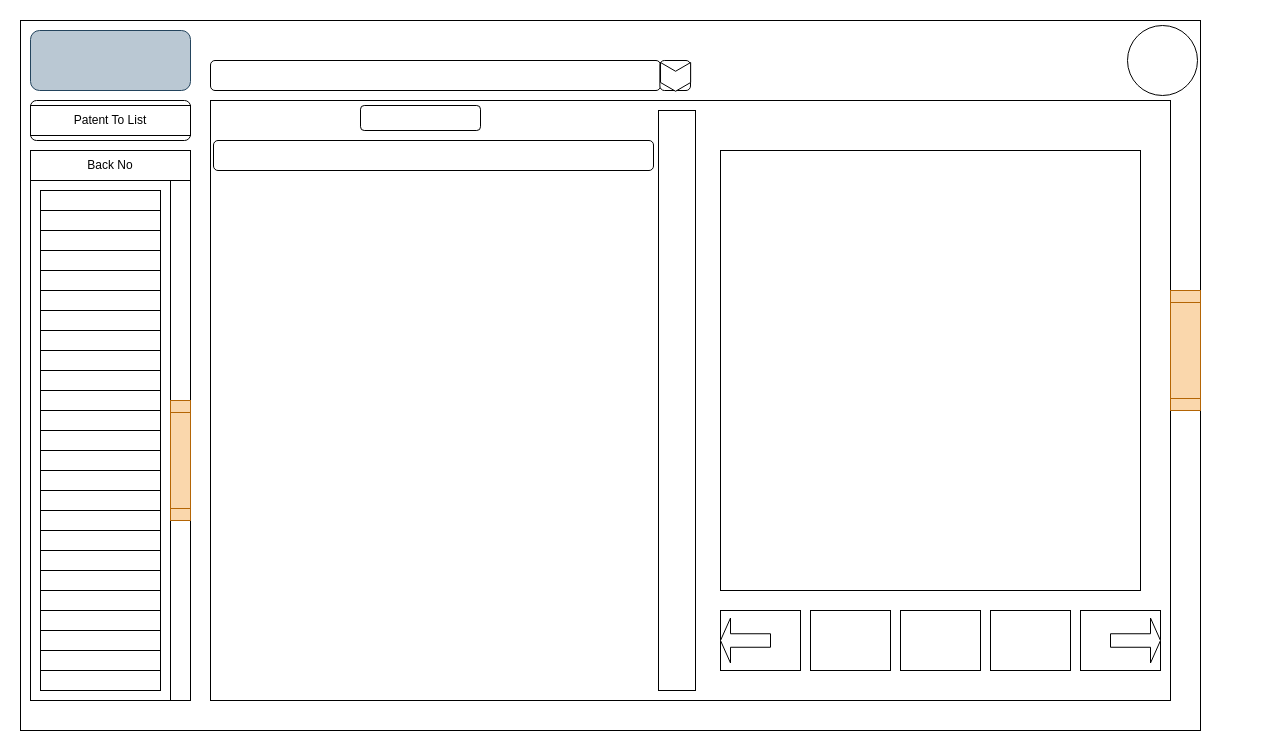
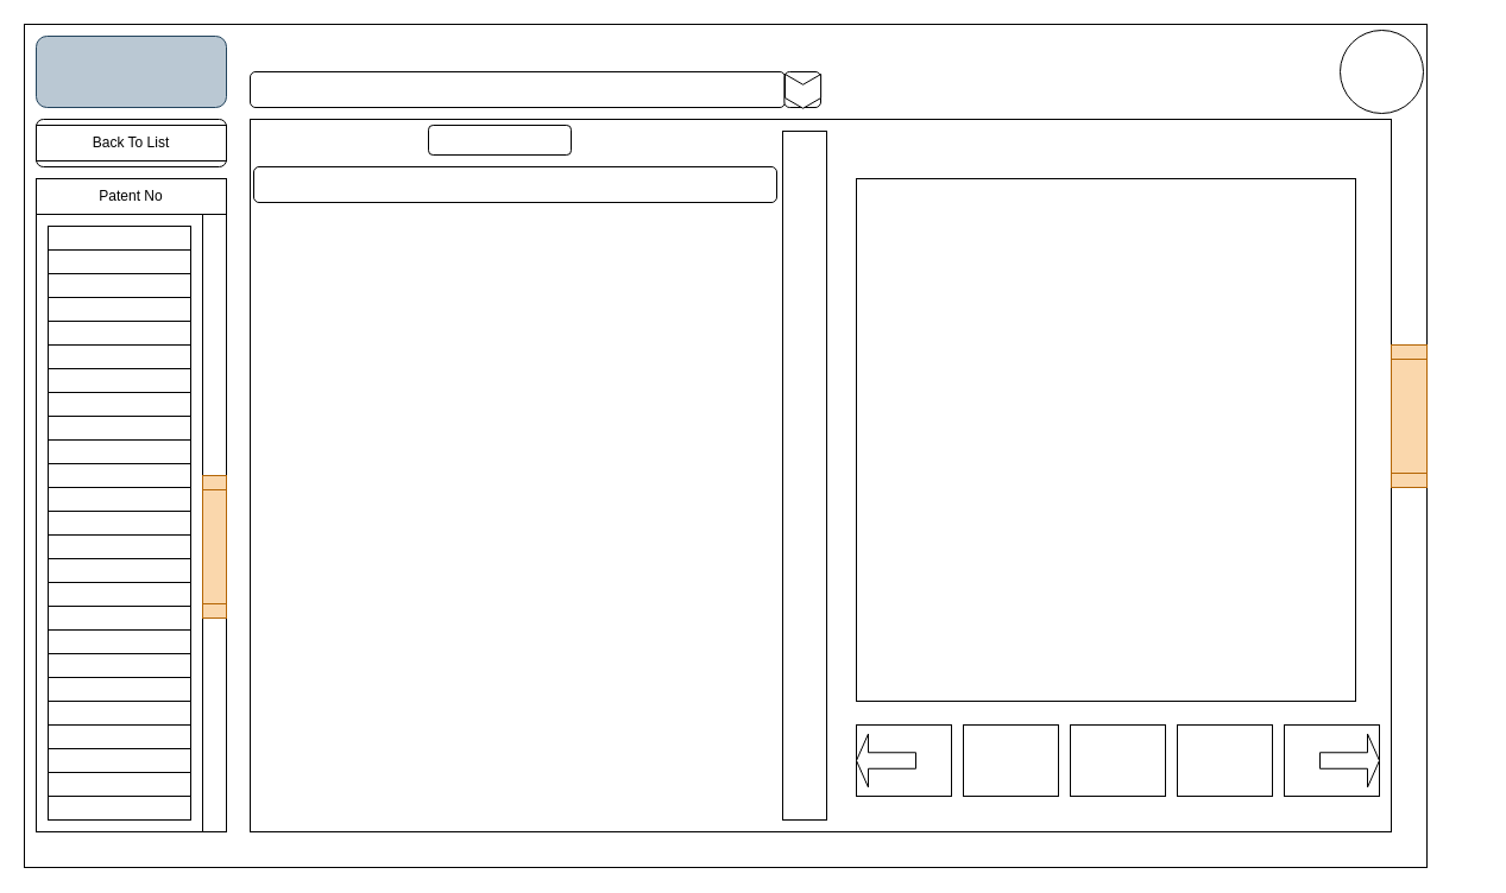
  <mxCell id="0" />
  <mxCell id="1" parent="0" />
  <mxCell id="2" value="" style="rounded=0;whiteSpace=wrap;html=1;" parent="1" vertex="1"><mxGeometry x="20" y="20" width="1180" height="710" as="geometry" /></mxCell>
  <mxCell id="3" value="" style="rounded=0;whiteSpace=wrap;html=1;" parent="1" vertex="1"><mxGeometry x="30" y="180" width="160" height="520" as="geometry" /></mxCell>
  <mxCell id="4" value="" style="rounded=0;whiteSpace=wrap;html=1;" parent="1" vertex="1"><mxGeometry x="170" y="180" width="20" height="520" as="geometry" /></mxCell>
  <mxCell id="5" value="" style="shape=process;whiteSpace=wrap;html=1;backgroundOutline=1;rotation=-90;fillColor=#fad7ac;strokeColor=#b46504;" parent="1" vertex="1"><mxGeometry x="120" y="450" width="120" height="20" as="geometry" /></mxCell>
  <mxCell id="6" value="" style="rounded=0;whiteSpace=wrap;html=1;" parent="1" vertex="1"><mxGeometry x="40" y="190" width="120" height="20" as="geometry" /></mxCell>
  <mxCell id="7" value="" style="rounded=0;whiteSpace=wrap;html=1;" parent="1" vertex="1"><mxGeometry x="40" y="210" width="120" height="20" as="geometry" /></mxCell>
  <mxCell id="8" value="" style="rounded=0;whiteSpace=wrap;html=1;" parent="1" vertex="1"><mxGeometry x="40" y="230" width="120" height="20" as="geometry" /></mxCell>
  <mxCell id="9" value="" style="rounded=0;whiteSpace=wrap;html=1;" parent="1" vertex="1"><mxGeometry x="40" y="250" width="120" height="20" as="geometry" /></mxCell>
  <mxCell id="10" value="" style="rounded=0;whiteSpace=wrap;html=1;" parent="1" vertex="1"><mxGeometry x="40" y="270" width="120" height="20" as="geometry" /></mxCell>
  <mxCell id="11" value="" style="rounded=0;whiteSpace=wrap;html=1;" parent="1" vertex="1"><mxGeometry x="40" y="290" width="120" height="20" as="geometry" /></mxCell>
  <mxCell id="12" value="" style="rounded=0;whiteSpace=wrap;html=1;" parent="1" vertex="1"><mxGeometry x="40" y="310" width="120" height="20" as="geometry" /></mxCell>
  <mxCell id="13" value="" style="rounded=0;whiteSpace=wrap;html=1;" parent="1" vertex="1"><mxGeometry x="40" y="330" width="120" height="20" as="geometry" /></mxCell>
  <mxCell id="14" value="" style="rounded=0;whiteSpace=wrap;html=1;" parent="1" vertex="1"><mxGeometry x="40" y="350" width="120" height="20" as="geometry" /></mxCell>
  <mxCell id="15" value="" style="rounded=0;whiteSpace=wrap;html=1;" parent="1" vertex="1"><mxGeometry x="40" y="370" width="120" height="20" as="geometry" /></mxCell>
  <mxCell id="16" value="" style="rounded=0;whiteSpace=wrap;html=1;" parent="1" vertex="1"><mxGeometry x="40" y="390" width="120" height="20" as="geometry" /></mxCell>
  <mxCell id="17" value="" style="rounded=0;whiteSpace=wrap;html=1;" parent="1" vertex="1"><mxGeometry x="40" y="410" width="120" height="20" as="geometry" /></mxCell>
  <mxCell id="18" value="" style="rounded=0;whiteSpace=wrap;html=1;" parent="1" vertex="1"><mxGeometry x="40" y="430" width="120" height="20" as="geometry" /></mxCell>
  <mxCell id="19" value="" style="rounded=0;whiteSpace=wrap;html=1;" parent="1" vertex="1"><mxGeometry x="40" y="450" width="120" height="20" as="geometry" /></mxCell>
  <mxCell id="20" value="" style="rounded=0;whiteSpace=wrap;html=1;" parent="1" vertex="1"><mxGeometry x="40" y="470" width="120" height="20" as="geometry" /></mxCell>
  <mxCell id="21" value="" style="rounded=0;whiteSpace=wrap;html=1;" parent="1" vertex="1"><mxGeometry x="40" y="490" width="120" height="20" as="geometry" /></mxCell>
  <mxCell id="22" value="" style="rounded=0;whiteSpace=wrap;html=1;" parent="1" vertex="1"><mxGeometry x="40" y="510" width="120" height="20" as="geometry" /></mxCell>
  <mxCell id="23" value="" style="rounded=0;whiteSpace=wrap;html=1;" parent="1" vertex="1"><mxGeometry x="40" y="530" width="120" height="20" as="geometry" /></mxCell>
  <mxCell id="24" value="" style="rounded=0;whiteSpace=wrap;html=1;" parent="1" vertex="1"><mxGeometry x="40" y="550" width="120" height="20" as="geometry" /></mxCell>
  <mxCell id="25" value="" style="rounded=0;whiteSpace=wrap;html=1;" parent="1" vertex="1"><mxGeometry x="40" y="570" width="120" height="20" as="geometry" /></mxCell>
  <mxCell id="26" value="" style="rounded=0;whiteSpace=wrap;html=1;" parent="1" vertex="1"><mxGeometry x="40" y="590" width="120" height="20" as="geometry" /></mxCell>
  <mxCell id="27" value="" style="rounded=0;whiteSpace=wrap;html=1;" parent="1" vertex="1"><mxGeometry x="40" y="610" width="120" height="20" as="geometry" /></mxCell>
  <mxCell id="28" value="" style="rounded=0;whiteSpace=wrap;html=1;" parent="1" vertex="1"><mxGeometry x="40" y="630" width="120" height="20" as="geometry" /></mxCell>
  <mxCell id="29" value="" style="rounded=0;whiteSpace=wrap;html=1;" parent="1" vertex="1"><mxGeometry x="40" y="650" width="120" height="20" as="geometry" /></mxCell>
  <mxCell id="30" value="" style="rounded=0;whiteSpace=wrap;html=1;" parent="1" vertex="1"><mxGeometry x="40" y="670" width="120" height="20" as="geometry" /></mxCell>
  <mxCell id="31" value="" style="rounded=0;whiteSpace=wrap;html=1;" parent="1" vertex="1"><mxGeometry x="30" y="150" width="160" height="30" as="geometry" /></mxCell>
- <mxCell id="32" value="Back No" style="text;html=1;align=center;verticalAlign=middle;whiteSpace=wrap;rounded=0;" parent="1" vertex="1"><mxGeometry x="30" y="150" width="160" height="30" as="geometry" /></mxCell>
+ <mxCell id="32" value="Patent No" style="text;html=1;align=center;verticalAlign=middle;whiteSpace=wrap;rounded=0;" parent="1" vertex="1"><mxGeometry x="30" y="150" width="160" height="30" as="geometry" /></mxCell>
  <mxCell id="33" value="" style="rounded=1;whiteSpace=wrap;html=1;" parent="1" vertex="1"><mxGeometry x="30" y="100" width="160" height="40" as="geometry" /></mxCell>
- <mxCell id="34" value="Patent To List" style="html=1;whiteSpace=wrap;" parent="1" vertex="1"><mxGeometry x="30" y="105" width="160" height="30" as="geometry" /></mxCell>
+ <mxCell id="34" value="Back To List" style="html=1;whiteSpace=wrap;" parent="1" vertex="1"><mxGeometry x="30" y="105" width="160" height="30" as="geometry" /></mxCell>
  <mxCell id="35" value="" style="rounded=0;whiteSpace=wrap;html=1;" parent="1" vertex="1"><mxGeometry x="210" y="100" width="960" height="600" as="geometry" /></mxCell>
  <mxCell id="36" value="" style="shape=process;whiteSpace=wrap;html=1;backgroundOutline=1;rotation=90;fillColor=#fad7ac;strokeColor=#b46504;" parent="1" vertex="1"><mxGeometry x="1125" y="335" width="120" height="30" as="geometry" /></mxCell>
  <mxCell id="37" value="" style="rounded=1;whiteSpace=wrap;html=1;" parent="1" vertex="1"><mxGeometry x="210" y="60" width="450" height="30" as="geometry" /></mxCell>
  <mxCell id="38" value="" style="rounded=1;whiteSpace=wrap;html=1;" parent="1" vertex="1"><mxGeometry x="659.38" y="60" width="30.62" height="30" as="geometry" /></mxCell>
  <mxCell id="39" value="" style="shape=step;perimeter=stepPerimeter;whiteSpace=wrap;html=1;fixedSize=1;rotation=90;size=8.75;" parent="1" vertex="1"><mxGeometry x="660.7" y="61.31" width="28.75" height="30.13" as="geometry" /></mxCell>
  <mxCell id="40" value="" style="ellipse;whiteSpace=wrap;html=1;" parent="1" vertex="1"><mxGeometry x="1127" y="25" width="70" height="70" as="geometry" /></mxCell>
  <mxCell id="41" value="" style="rounded=1;whiteSpace=wrap;html=1;fillColor=#bac8d3;strokeColor=#23445d;" parent="1" vertex="1"><mxGeometry x="30" y="30" width="160" height="60" as="geometry" /></mxCell>
  <mxCell id="42" value="" style="rounded=0;whiteSpace=wrap;html=1;" parent="1" vertex="1"><mxGeometry x="658" y="110" width="37" height="580" as="geometry" /></mxCell>
  <mxCell id="43" value="" style="rounded=0;whiteSpace=wrap;html=1;" parent="1" vertex="1"><mxGeometry x="720" y="150" width="420" height="440" as="geometry" /></mxCell>
  <mxCell id="44" value="" style="rounded=0;whiteSpace=wrap;html=1;" parent="1" vertex="1"><mxGeometry x="720" y="610" width="80" height="60" as="geometry" /></mxCell>
  <mxCell id="45" value="" style="rounded=0;whiteSpace=wrap;html=1;" parent="1" vertex="1"><mxGeometry x="810" y="610" width="80" height="60" as="geometry" /></mxCell>
  <mxCell id="46" value="" style="rounded=0;whiteSpace=wrap;html=1;" parent="1" vertex="1"><mxGeometry x="900" y="610" width="80" height="60" as="geometry" /></mxCell>
  <mxCell id="47" value="" style="rounded=0;whiteSpace=wrap;html=1;" parent="1" vertex="1"><mxGeometry x="990" y="610" width="80" height="60" as="geometry" /></mxCell>
  <mxCell id="48" value="" style="rounded=0;whiteSpace=wrap;html=1;" parent="1" vertex="1"><mxGeometry x="1080" y="610" width="80" height="60" as="geometry" /></mxCell>
  <mxCell id="49" value="" style="shape=singleArrow;whiteSpace=wrap;html=1;" parent="1" vertex="1"><mxGeometry x="1110" y="617.5" width="50" height="45" as="geometry" /></mxCell>
  <mxCell id="50" value="" style="shape=singleArrow;whiteSpace=wrap;html=1;rotation=-180;" parent="1" vertex="1"><mxGeometry x="720" y="617.5" width="50" height="45" as="geometry" /></mxCell>
  <mxCell id="51" value="" style="rounded=1;whiteSpace=wrap;html=1;" parent="1" vertex="1"><mxGeometry x="360" y="105" width="120" height="25" as="geometry" /></mxCell>
  <mxCell id="52" value="" style="rounded=1;whiteSpace=wrap;html=1;" parent="1" vertex="1"><mxGeometry x="213" y="140" width="440" height="30" as="geometry" /></mxCell>
